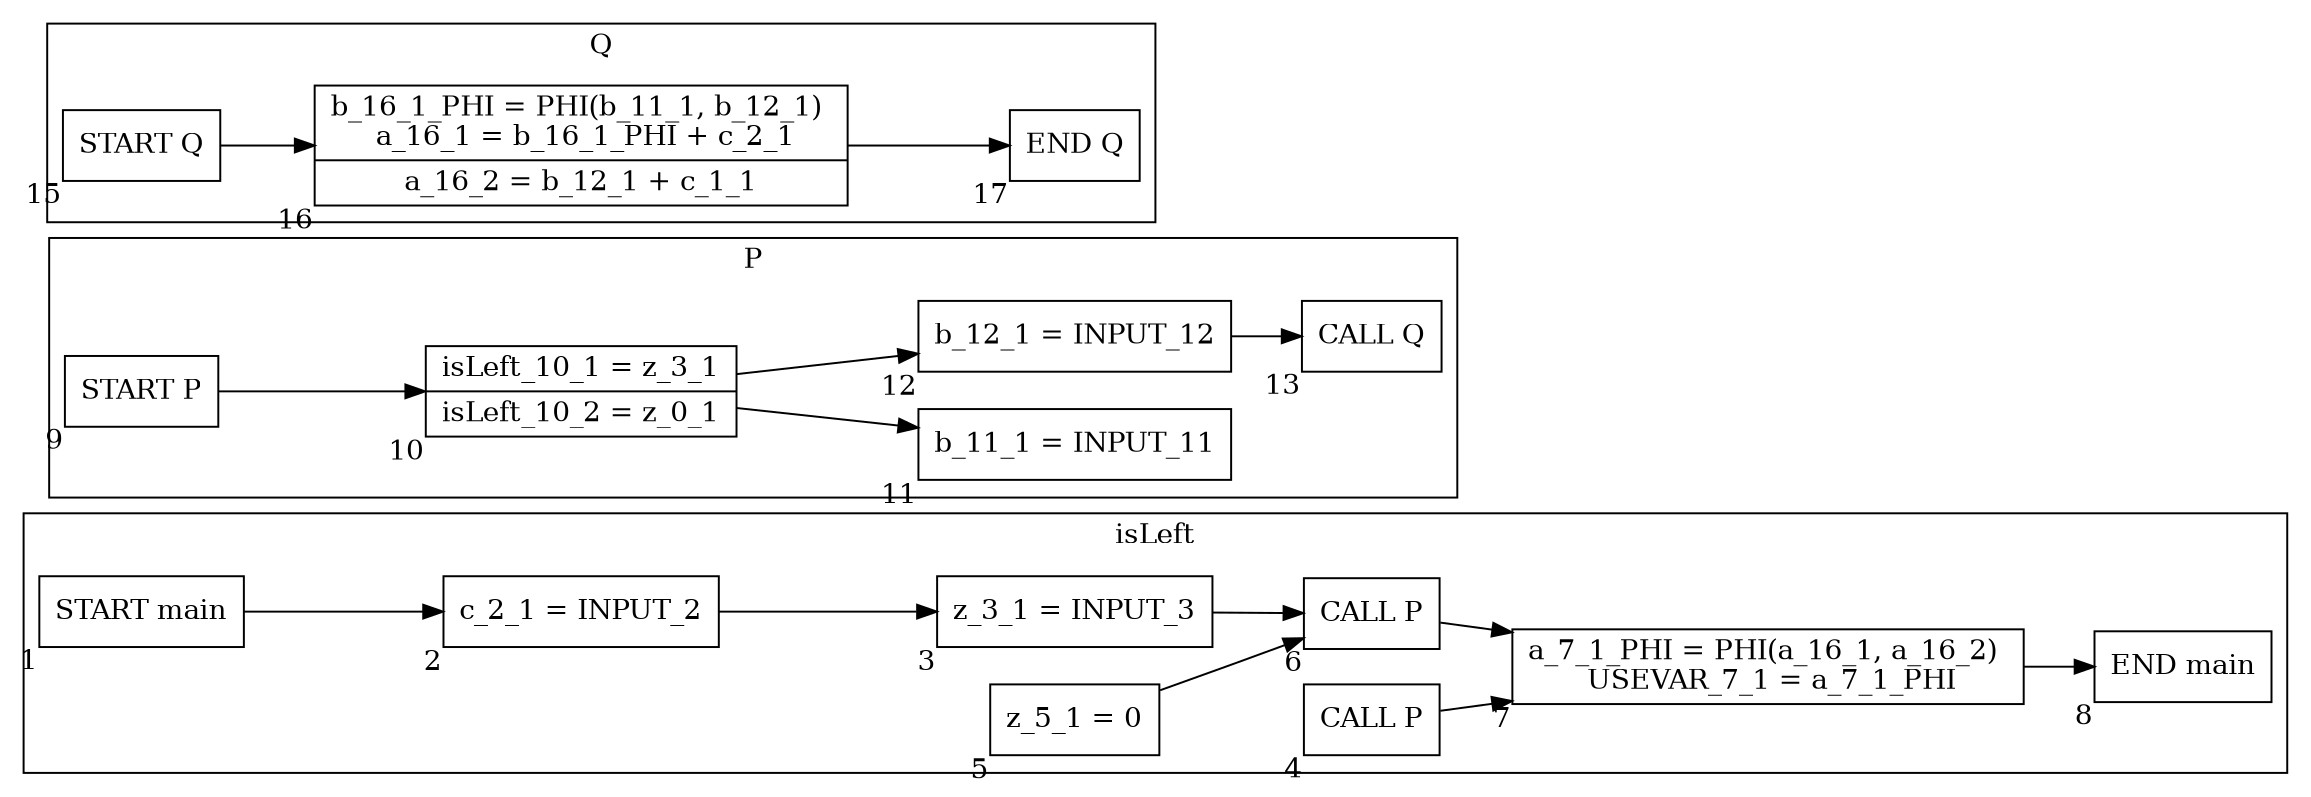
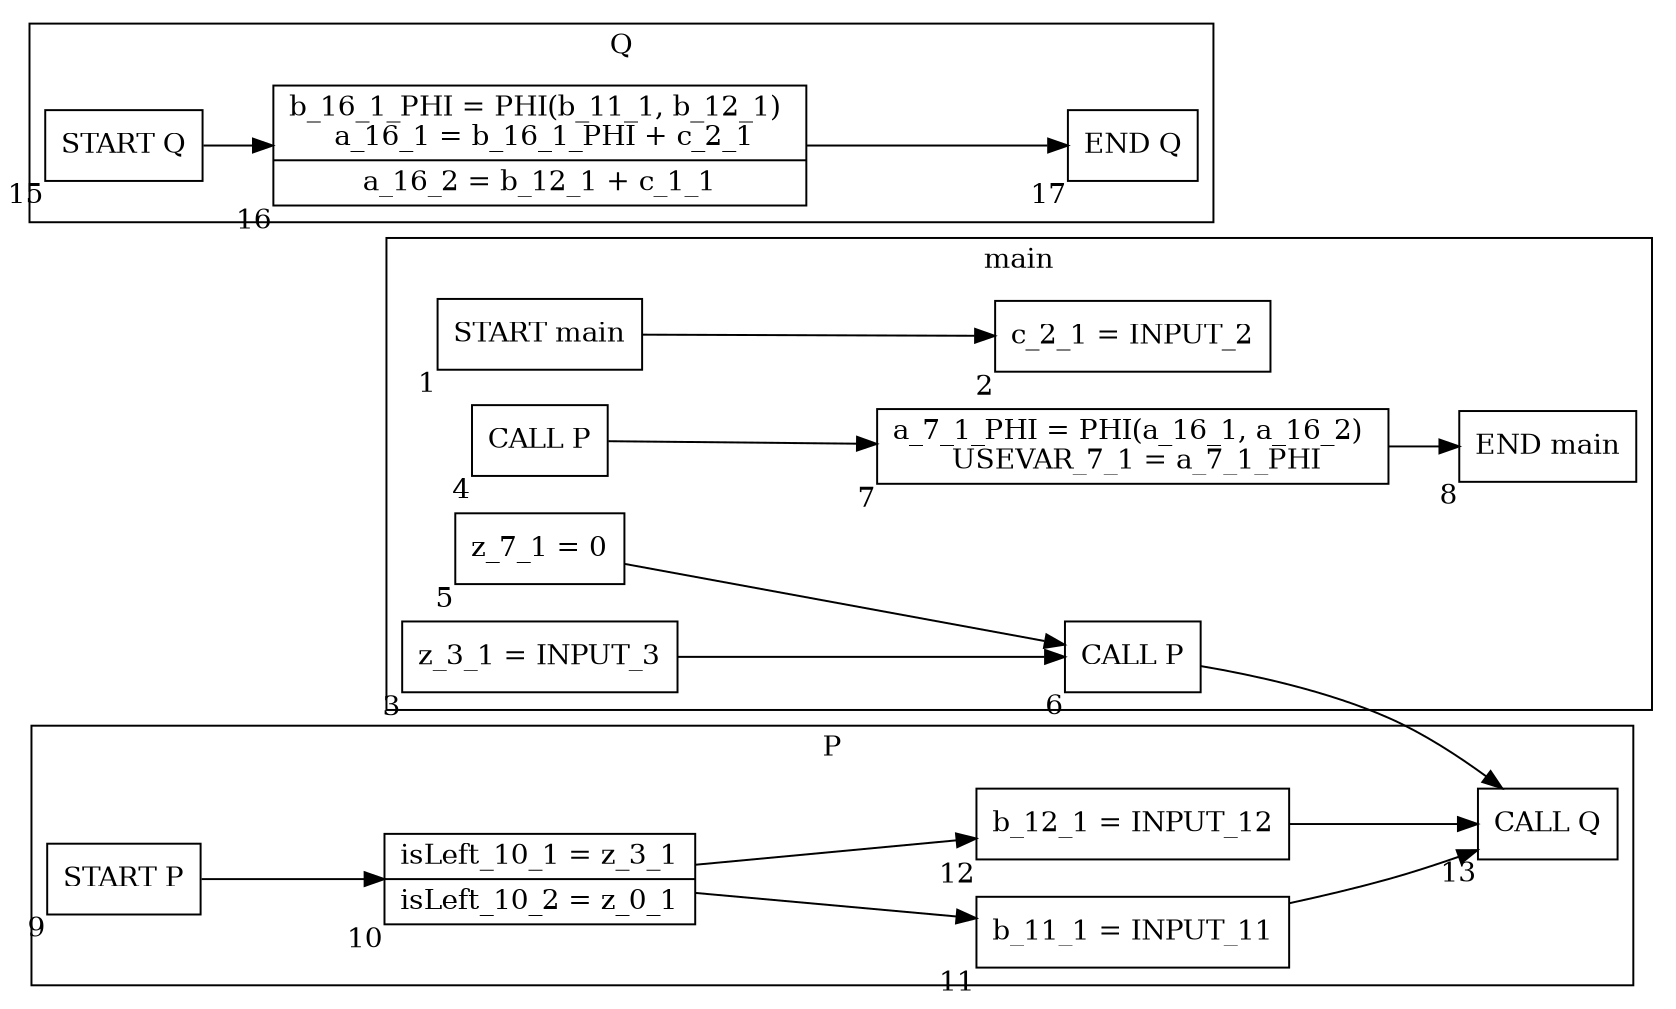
  digraph {
    rankdir=LR
    node [shape=box]
    n1 [label="START main" xlabel=1]
    n2 [label="c_2_1 = INPUT_2" shape=record xlabel=2]
    n3 [label="z_3_1 = INPUT_3" shape=record xlabel=3]
-   n4 [label="z_5_1 = 0" shape=record xlabel=5]
+   n4 [label="z_7_1 = 0" shape=record xlabel=5]
    n5 [label="CALL P" xlabel=4]
    n6 [label="a_7_1_PHI = PHI(a_16_1, a_16_2) \n USEVAR_7_1 = a_7_1_PHI" shape=record xlabel=7]
    n7 [label="CALL P" xlabel=6]
    n8 [label="END main" xlabel=8]
    n9 [label="START P" xlabel=9]
    n10 [label="isLeft_10_1 = z_3_1 | isLeft_10_2 = z_0_1" shape=record xlabel=10]
    n11 [label="b_11_1 = INPUT_11" shape=record xlabel=11]
    n12 [label="b_12_1 = INPUT_12" shape=record xlabel=12]
    n13 [label="CALL Q" xlabel=13]
    n14 [label="START Q" xlabel=15]
    n15 [label="b_16_1_PHI = PHI(b_11_1, b_12_1) \n a_16_1 = b_16_1_PHI + c_2_1 | a_16_2 = b_12_1 + c_1_1" shape=record xlabel=16]
    n16 [label="END Q" xlabel=17]
    subgraph cluster_1 {
-     label=isLeft
+     label=main
      n1
      n2
      n3
      n4
      n5
      n6
      n7
      n8
    }
    subgraph cluster_2 {
      label=P
      n9
      n10
      n11
      n12
      n13
    }
    subgraph cluster_3 {
      label=Q
      n14
      n15
      n16
    }
    n1 -> n2
-   n2 -> n3
    n3 -> n7
    n4 -> n7
    n5 -> n6
    n6 -> n8
-   n7 -> n6
+   n7 -> n13
    n9 -> n10
    n10 -> n11
    n10 -> n12
+   n11 -> n13
    n12 -> n13
    n14 -> n15
    n15 -> n16
  }
